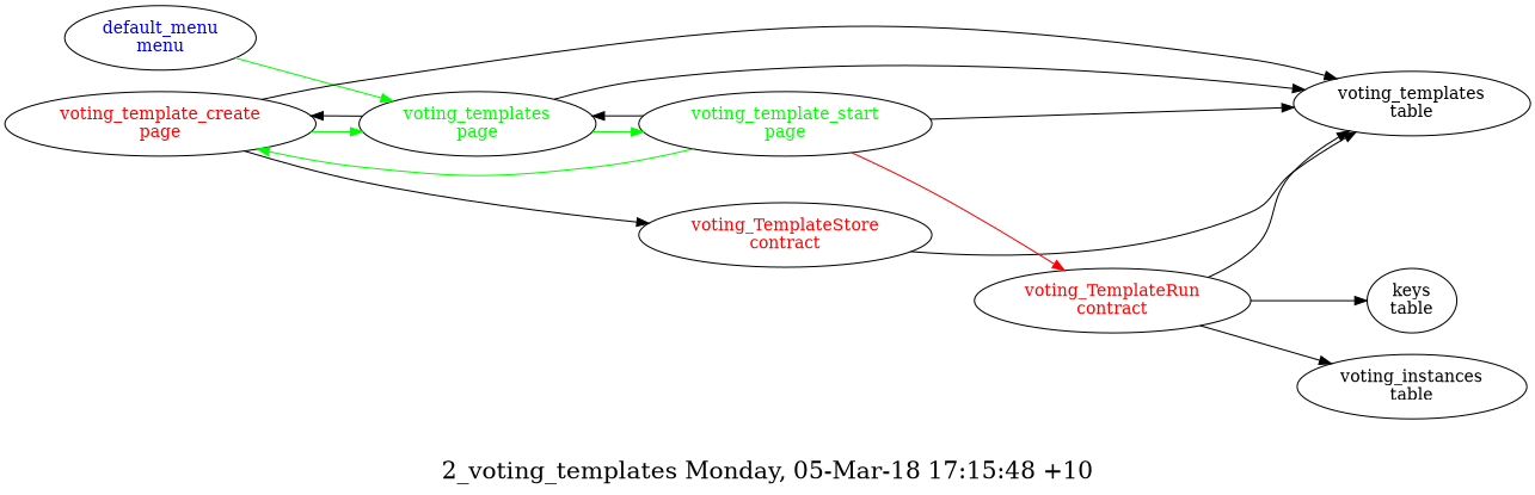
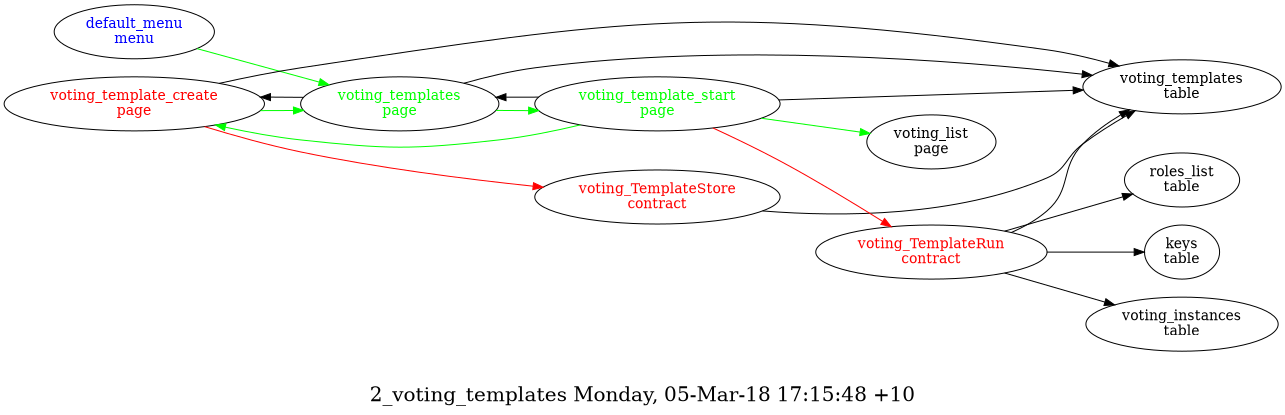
  digraph {
    fontsize=20.0
    label="2_voting_templates Monday, 05-Mar-18 17:15:48 +10"
    rankdir=LR
    "voting_TemplateRun\ncontract" [fontcolor=red group=contracts]
    "voting_templates\ntable" [group=tables]
    "keys\ntable"
    "voting_instances\ntable"
+   "roles_list\ntable"
    "voting_TemplateStore\ncontract" [fontcolor=red group=contracts]
    "default_menu\nmenu" [fontcolor=blue group=menus]
    "voting_templates\npage" [fontcolor=green group=pages]
    "voting_template_create\npage" [fontcolor=red group=pages]
    "voting_template_start\npage" [fontcolor=green group=pages]
+   "voting_list\npage"
    "voting_TemplateRun\ncontract" -> "voting_templates\ntable"
    "voting_TemplateRun\ncontract" -> "keys\ntable"
    "voting_TemplateRun\ncontract" -> "voting_instances\ntable"
+   "voting_TemplateRun\ncontract" -> "roles_list\ntable"
    "voting_TemplateStore\ncontract" -> "voting_templates\ntable"
    "default_menu\nmenu" -> "voting_templates\npage" [color=green]
    "voting_templates\npage" -> "voting_templates\ntable"
    "voting_templates\npage" -> "voting_template_create\npage" [color=black]
    "voting_templates\npage" -> "voting_template_start\npage" [color=green]
    "voting_template_create\npage" -> "voting_templates\ntable"
-   "voting_template_create\npage" -> "voting_TemplateStore\ncontract" [color=black]
+   "voting_template_create\npage" -> "voting_TemplateStore\ncontract" [color=red]
    "voting_template_create\npage" -> "voting_templates\npage" [color=green]
    "voting_template_start\npage" -> "voting_TemplateRun\ncontract" [color=red]
    "voting_template_start\npage" -> "voting_templates\ntable"
    "voting_template_start\npage" -> "voting_templates\npage" [color=black]
    "voting_template_start\npage" -> "voting_template_create\npage" [color=green]
+   "voting_template_start\npage" -> "voting_list\npage" [color=green]
  }
